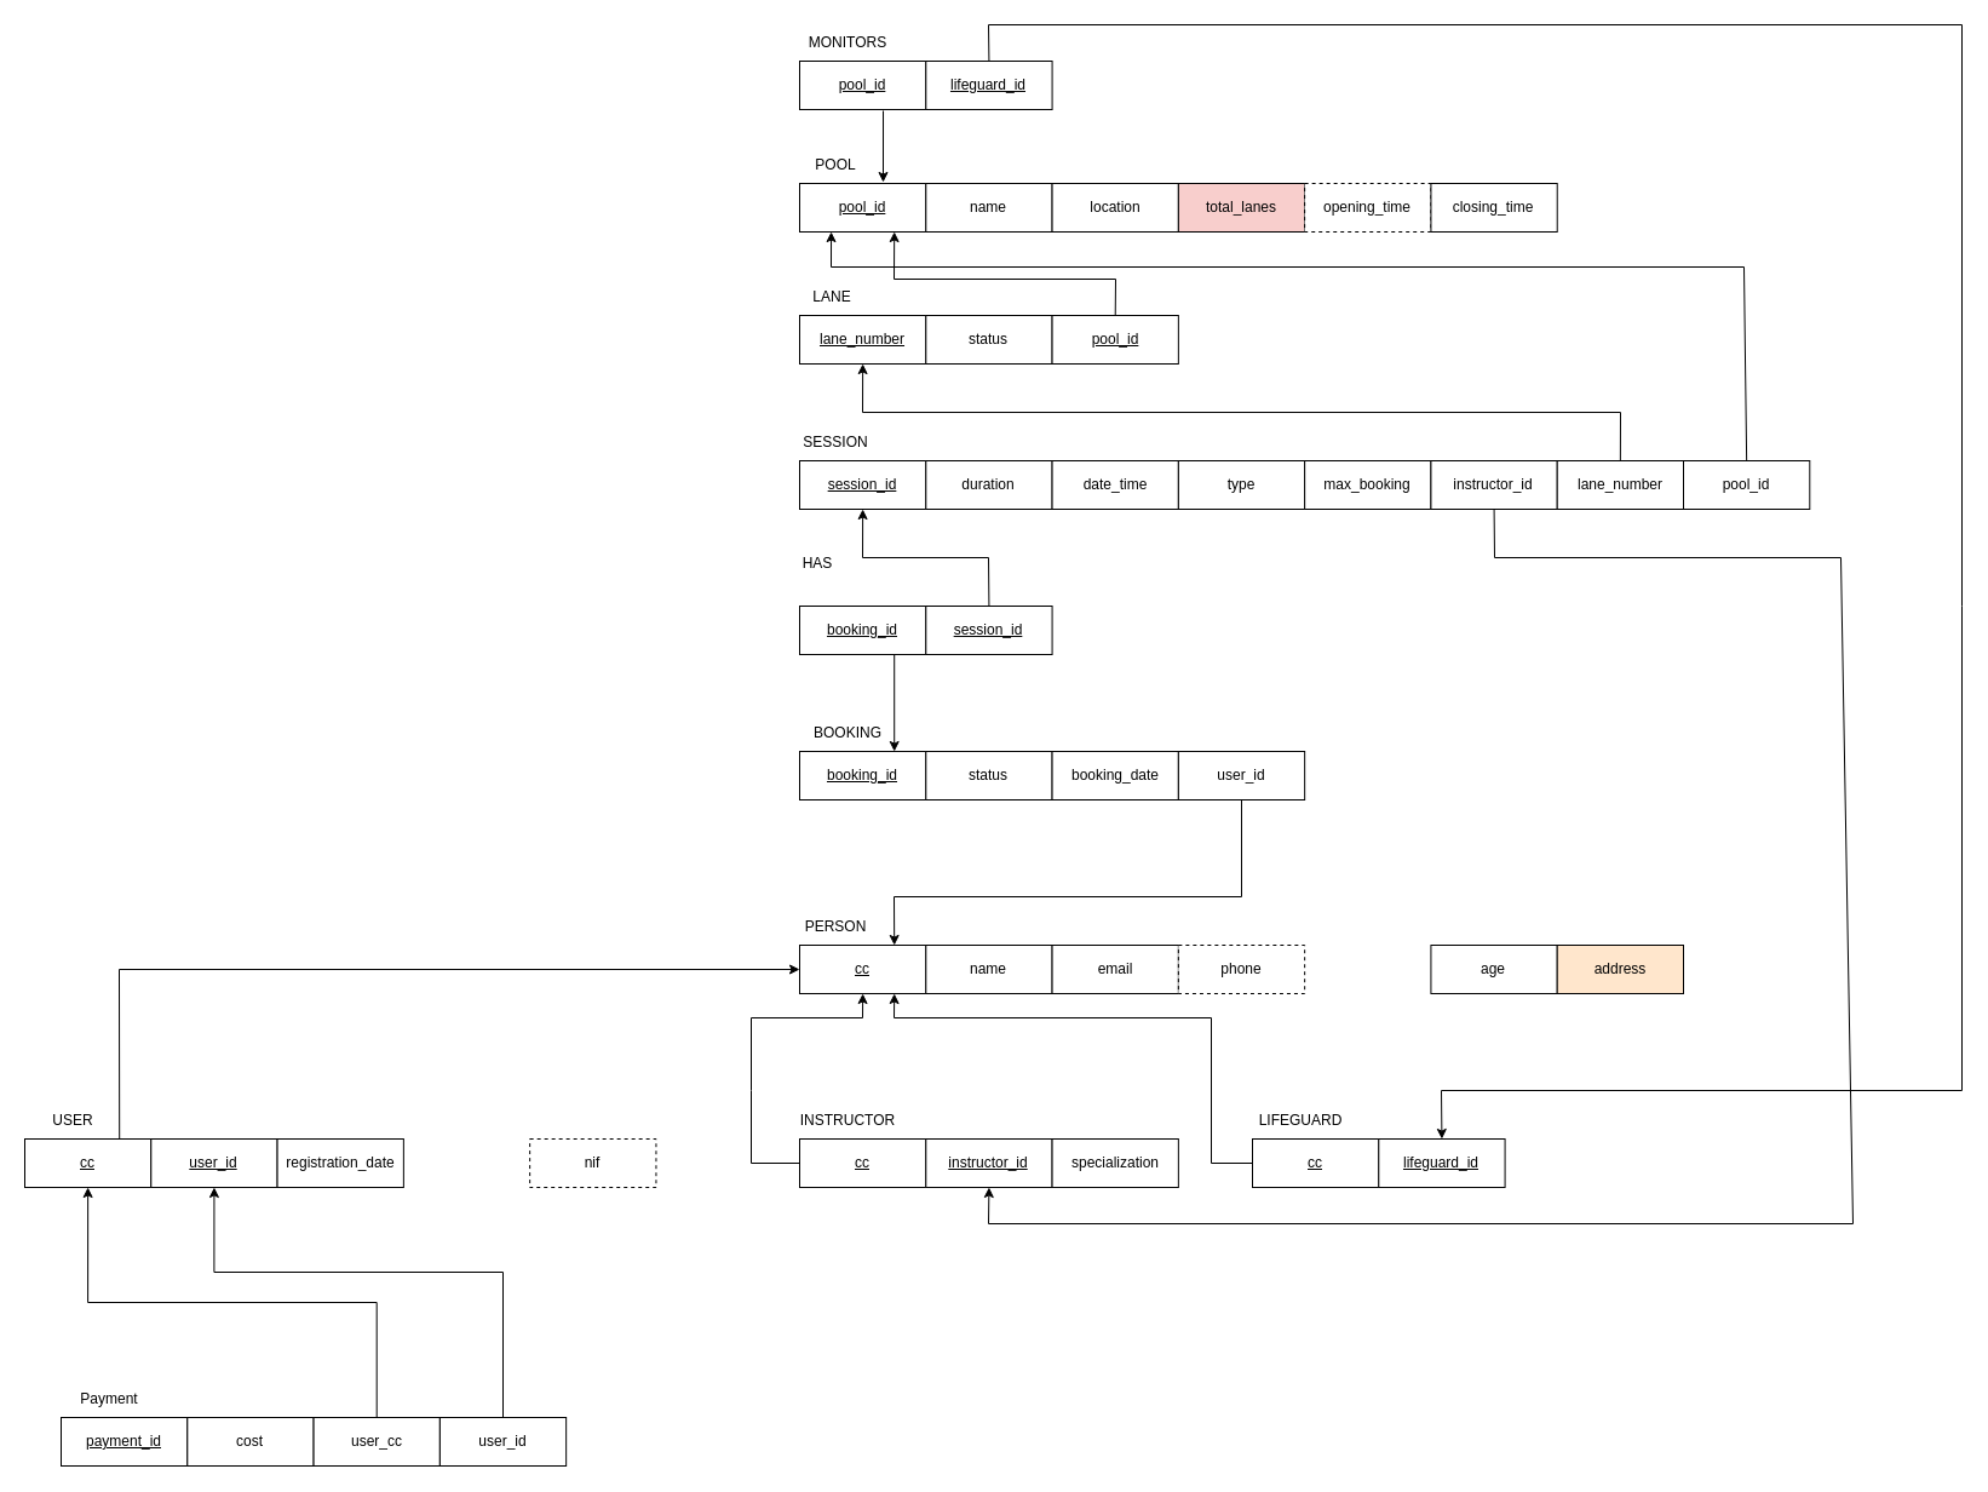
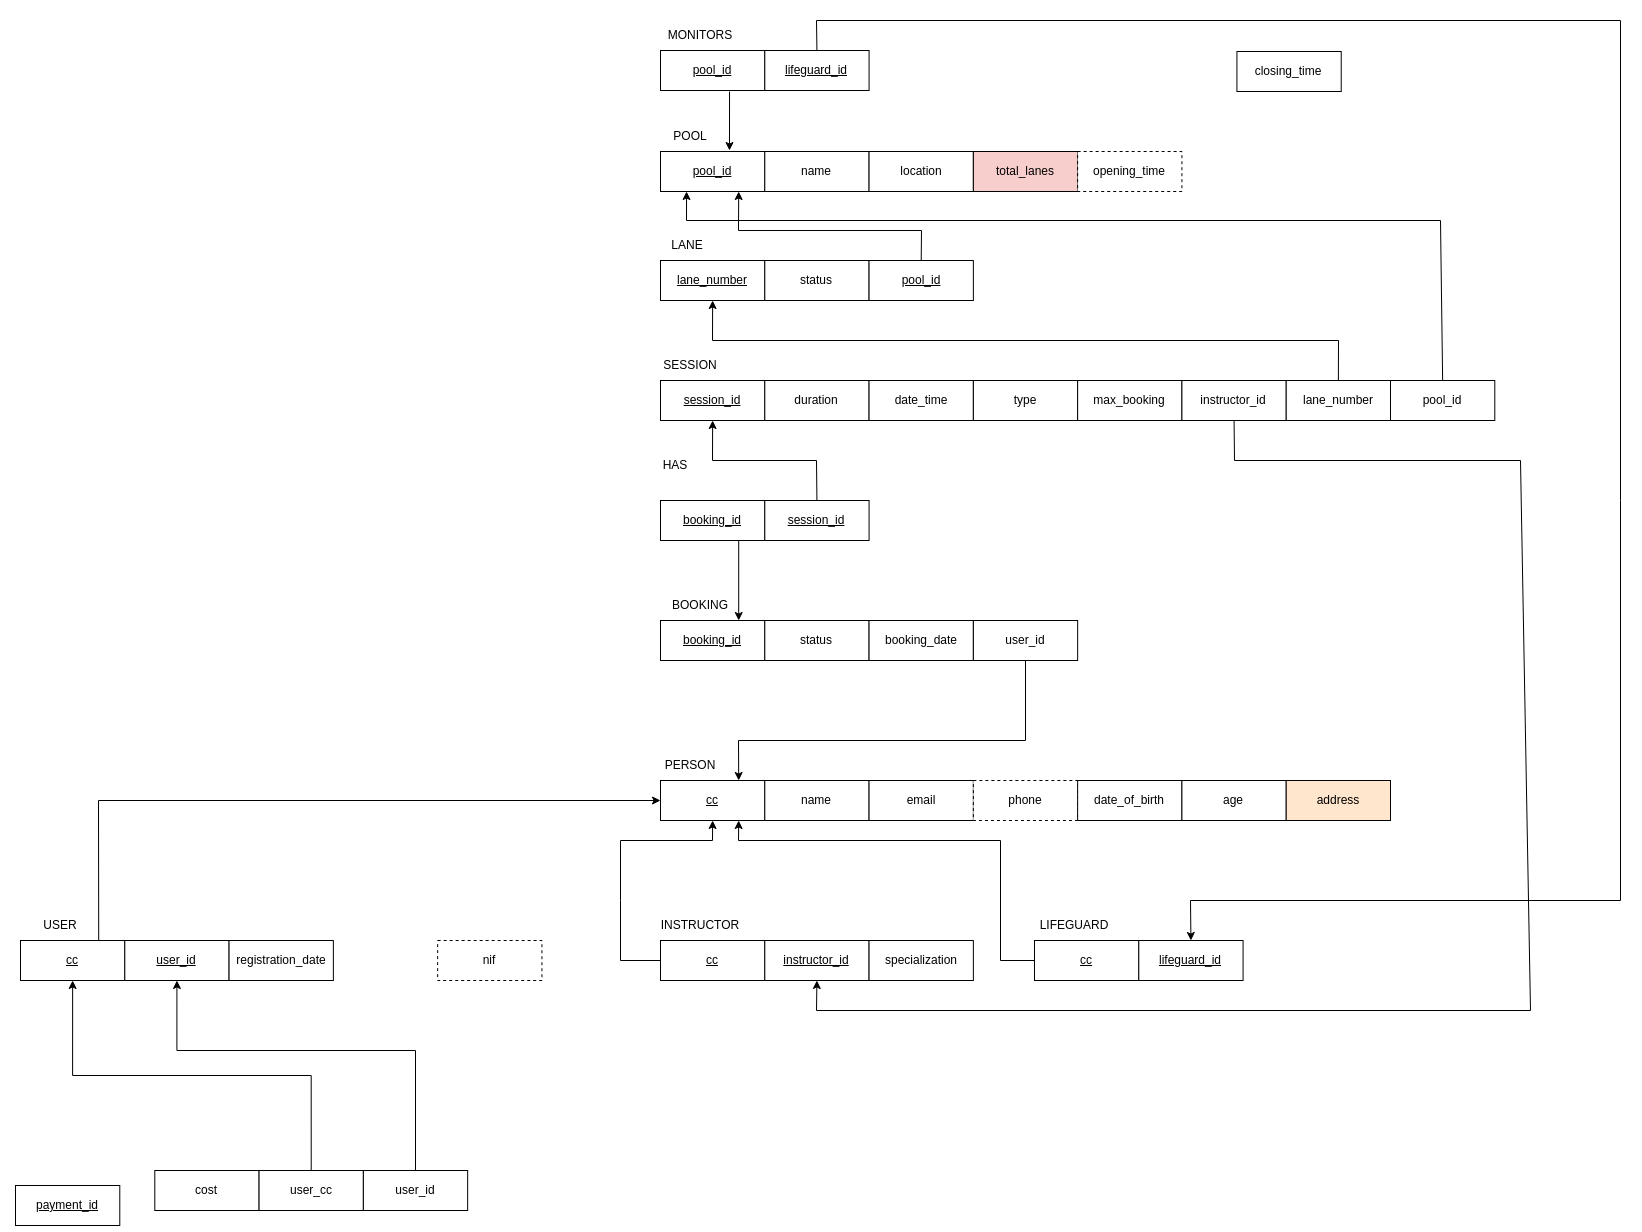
  <mxCell id="0" />
  <mxCell id="1" parent="0" />
  <mxCell id="2" value="PERSON" style="text;html=1;align=center;verticalAlign=middle;whiteSpace=wrap;rounded=0;" parent="1" vertex="1"><mxGeometry x="660" y="750" width="60" height="30" as="geometry" /></mxCell>
  <mxCell id="3" value="" style="group" parent="1" vertex="1" connectable="0"><mxGeometry x="660" y="780" width="730" height="40" as="geometry" /></mxCell>
  <mxCell id="4" value="&lt;u&gt;cc&lt;/u&gt;" style="rounded=0;whiteSpace=wrap;html=1;" parent="3" vertex="1"><mxGeometry width="104.286" height="40" as="geometry" /></mxCell>
  <mxCell id="5" value="name" style="rounded=0;whiteSpace=wrap;html=1;" parent="3" vertex="1"><mxGeometry x="104.286" width="104.286" height="40" as="geometry" /></mxCell>
  <mxCell id="6" value="email" style="rounded=0;whiteSpace=wrap;html=1;" parent="3" vertex="1"><mxGeometry x="208.571" width="104.286" height="40" as="geometry" /></mxCell>
  <mxCell id="7" value="phone" style="rounded=0;whiteSpace=wrap;html=1;dashed=1;" parent="3" vertex="1"><mxGeometry x="312.857" width="104.286" height="40" as="geometry" /></mxCell>
+ <mxCell id="8" value="date_of_birth" style="rounded=0;whiteSpace=wrap;html=1;" parent="3" vertex="1"><mxGeometry x="417.143" width="104.286" height="40" as="geometry" /></mxCell>
  <mxCell id="9" value="age" style="rounded=0;whiteSpace=wrap;html=1;" parent="3" vertex="1"><mxGeometry x="521.429" width="104.286" height="40" as="geometry" /></mxCell>
  <mxCell id="10" value="address" style="rounded=0;whiteSpace=wrap;html=1;fillColor=#ffe6cc;" parent="3" vertex="1"><mxGeometry x="625.714" width="104.286" height="40" as="geometry" /></mxCell>
  <mxCell id="11" value="INSTRUCTOR" style="text;html=1;align=center;verticalAlign=middle;whiteSpace=wrap;rounded=0;" parent="1" vertex="1"><mxGeometry x="670" y="910" width="60" height="30" as="geometry" /></mxCell>
  <mxCell id="12" value="&lt;u&gt;cc&lt;/u&gt;" style="rounded=0;whiteSpace=wrap;html=1;" parent="1" vertex="1"><mxGeometry x="660" y="940" width="104.286" height="40" as="geometry" /></mxCell>
  <mxCell id="13" value="&lt;u&gt;instructor_id&lt;/u&gt;" style="rounded=0;whiteSpace=wrap;html=1;" parent="1" vertex="1"><mxGeometry x="764.286" y="940" width="104.286" height="40" as="geometry" /></mxCell>
  <mxCell id="14" value="specialization" style="rounded=0;whiteSpace=wrap;html=1;" parent="1" vertex="1"><mxGeometry x="868.571" y="940" width="104.286" height="40" as="geometry" /></mxCell>
  <mxCell id="15" value="" style="endArrow=classic;html=1;rounded=0;exitX=0;exitY=0.5;exitDx=0;exitDy=0;entryX=0.5;entryY=1;entryDx=0;entryDy=0;" parent="1" source="12" target="4" edge="1"><mxGeometry width="50" height="50" relative="1" as="geometry"><mxPoint x="750" y="1120" as="sourcePoint" /><mxPoint x="720" y="840" as="targetPoint" /><Array as="points"><mxPoint y="960" x="620" /><mxPoint y="900" x="620" /><mxPoint y="840" x="620" /><mxPoint x="712" y="840" /></Array></mxGeometry></mxCell>
  <mxCell id="16" value="LIFEGUARD" style="text;html=1;align=center;verticalAlign=middle;whiteSpace=wrap;rounded=0;" parent="1" vertex="1"><mxGeometry x="1044" y="910" width="60" height="30" as="geometry" /></mxCell>
  <mxCell id="17" value="&lt;u&gt;cc&lt;/u&gt;" style="rounded=0;whiteSpace=wrap;html=1;" parent="1" vertex="1"><mxGeometry x="1034" y="940" width="104.286" height="40" as="geometry" /></mxCell>
  <mxCell id="18" value="&lt;u&gt;lifeguard_id&lt;/u&gt;" style="rounded=0;whiteSpace=wrap;html=1;" parent="1" vertex="1"><mxGeometry x="1138.286" y="940" width="104.286" height="40" as="geometry" /></mxCell>
  <mxCell id="19" value="" style="endArrow=classic;html=1;rounded=0;exitX=0;exitY=0.5;exitDx=0;exitDy=0;entryX=0.75;entryY=1;entryDx=0;entryDy=0;" parent="1" source="17" target="4" edge="1"><mxGeometry width="50" height="50" relative="1" as="geometry"><mxPoint x="1040" y="970" as="sourcePoint" /><mxPoint x="1000" y="880" as="targetPoint" /><Array as="points"><mxPoint x="1000" y="960" /><mxPoint x="1000" y="840" /><mxPoint x="738" y="840" /></Array></mxGeometry></mxCell>
  <mxCell id="20" value="USER" style="text;html=1;align=center;verticalAlign=middle;whiteSpace=wrap;rounded=0;" parent="1" vertex="1"><mxGeometry x="30" y="910" width="60" height="30" as="geometry" /></mxCell>
  <mxCell id="21" value="&lt;u&gt;cc&lt;/u&gt;" style="rounded=0;whiteSpace=wrap;html=1;" parent="1" vertex="1"><mxGeometry x="20" y="940" width="104.286" height="40" as="geometry" /></mxCell>
  <mxCell id="22" value="&lt;u&gt;user_id&lt;/u&gt;" style="rounded=0;whiteSpace=wrap;html=1;" parent="1" vertex="1"><mxGeometry x="124.286" y="940" width="104.286" height="40" as="geometry" /></mxCell>
  <mxCell id="23" value="registration_date" style="rounded=0;whiteSpace=wrap;html=1;" parent="1" vertex="1"><mxGeometry x="228.571" y="940" width="104.286" height="40" as="geometry" /></mxCell>
  <mxCell id="24" value="" style="endArrow=classic;html=1;rounded=0;exitX=0.75;exitY=0;exitDx=0;exitDy=0;entryX=0;entryY=0.5;entryDx=0;entryDy=0;" parent="1" source="21" target="4" edge="1"><mxGeometry width="50" height="50" relative="1" as="geometry"><mxPoint x="680" y="940" as="sourcePoint" /><mxPoint x="730" y="890" as="targetPoint" /><Array as="points"><mxPoint x="98" y="800" /></Array></mxGeometry></mxCell>
  <mxCell id="25" value="BOOKING" style="text;html=1;align=center;verticalAlign=middle;whiteSpace=wrap;rounded=0;" parent="1" vertex="1"><mxGeometry x="670" y="590" width="60" height="30" as="geometry" /></mxCell>
  <mxCell id="26" value="&lt;u&gt;booking_id&lt;/u&gt;" style="rounded=0;whiteSpace=wrap;html=1;" parent="1" vertex="1"><mxGeometry x="660" y="620" width="104.286" height="40" as="geometry" /></mxCell>
  <mxCell id="27" value="status" style="rounded=0;whiteSpace=wrap;html=1;" parent="1" vertex="1"><mxGeometry x="764.286" y="620" width="104.286" height="40" as="geometry" /></mxCell>
  <mxCell id="28" value="booking_date&lt;span style=&quot;caret-color: rgba(0, 0, 0, 0); color: rgba(0, 0, 0, 0); font-family: monospace; font-size: 0px; text-align: start; white-space: nowrap;&quot;&gt;%3CmxGraphModel%3E%3Croot%3E%3CmxCell%20id%3D%220%22%2F%3E%3CmxCell%20id%3D%221%22%20parent%3D%220%22%2F%3E%3CmxCell%20id%3D%222%22%20value%3D%22%22%20style%3D%22endArrow%3Dnone%3Bdashed%3D1%3Bhtml%3D1%3Brounded%3D0%3BexitX%3D0.5%3BexitY%3D1%3BexitDx%3D0%3BexitDy%3D0%3BentryX%3D0.5%3BentryY%3D0%3BentryDx%3D0%3BentryDy%3D0%3B%22%20edge%3D%221%22%20target%3D%223%22%20parent%3D%221%22%3E%3CmxGeometry%20width%3D%2250%22%20height%3D%2250%22%20relative%3D%221%22%20as%3D%22geometry%22%3E%3CmxPoint%20x%3D%22-180%22%20y%3D%22942%22%20as%3D%22sourcePoint%22%2F%3E%3CmxPoint%20x%3D%22-50%22%20y%3D%22906.72%22%20as%3D%22targetPoint%22%2F%3E%3C%2FmxGeometry%3E%3C%2FmxCell%3E%3CmxCell%20id%3D%223%22%20value%3D%22Free%2C%20Full%2C%20Under%20maintenance%26amp%3Bnbsp%3B%22%20style%3D%22rounded%3D1%3BwhiteSpace%3Dwrap%3Bhtml%3D1%3B%22%20vertex%3D%221%22%20parent%3D%221%22%3E%3CmxGeometry%20x%3D%22-240%22%20y%3D%22986.72%22%20width%3D%22120%22%20height%3D%2260%22%20as%3D%22geometry%22%2F%3E%3C%2FmxCell%3E%3C%2Froot%3E%3C%2FmxGraphModel%3E&lt;/span&gt;" style="rounded=0;whiteSpace=wrap;html=1;" parent="1" vertex="1"><mxGeometry x="868.571" y="620" width="104.286" height="40" as="geometry" /></mxCell>
  <mxCell id="29" value="user_id" style="rounded=0;whiteSpace=wrap;html=1;" parent="1" vertex="1"><mxGeometry x="972.861" y="620" width="104.286" height="40" as="geometry" /></mxCell>
  <mxCell id="30" value="" style="endArrow=classic;html=1;rounded=0;exitX=0.5;exitY=1;exitDx=0;exitDy=0;entryX=0.75;entryY=0;entryDx=0;entryDy=0;" parent="1" source="29" target="4" edge="1"><mxGeometry width="50" height="50" relative="1" as="geometry"><mxPoint x="940" y="880" as="sourcePoint" /><mxPoint x="990" y="830" as="targetPoint" /><Array as="points"><mxPoint x="1025" y="740" /><mxPoint x="738" y="740" /></Array></mxGeometry></mxCell>
  <mxCell id="31" value="HAS" style="text;html=1;align=center;verticalAlign=middle;whiteSpace=wrap;rounded=0;" parent="1" vertex="1"><mxGeometry x="645" y="450" width="60" height="30" as="geometry" /></mxCell>
  <mxCell id="32" value="&lt;u&gt;booking_id&lt;/u&gt;" style="rounded=0;whiteSpace=wrap;html=1;" parent="1" vertex="1"><mxGeometry x="660" y="500" width="104.286" height="40" as="geometry" /></mxCell>
  <mxCell id="33" value="&lt;u&gt;session_id&lt;/u&gt;" style="rounded=0;whiteSpace=wrap;html=1;" parent="1" vertex="1"><mxGeometry x="764.286" y="500" width="104.286" height="40" as="geometry" /></mxCell>
  <mxCell id="34" value="" style="endArrow=classic;html=1;rounded=0;exitX=0.75;exitY=1;exitDx=0;exitDy=0;entryX=0.75;entryY=0;entryDx=0;entryDy=0;" parent="1" source="32" target="26" edge="1"><mxGeometry width="50" height="50" relative="1" as="geometry"><mxPoint x="940" y="710" as="sourcePoint" /><mxPoint x="990" y="660" as="targetPoint" /></mxGeometry></mxCell>
  <mxCell id="35" value="SESSION" style="text;html=1;align=center;verticalAlign=middle;whiteSpace=wrap;rounded=0;" parent="1" vertex="1"><mxGeometry x="660" y="350" width="60" height="30" as="geometry" /></mxCell>
  <mxCell id="36" value="&lt;u&gt;session_id&lt;/u&gt;" style="rounded=0;whiteSpace=wrap;html=1;" parent="1" vertex="1"><mxGeometry x="660" y="380" width="104.286" height="40" as="geometry" /></mxCell>
  <mxCell id="37" value="duration" style="rounded=0;whiteSpace=wrap;html=1;" parent="1" vertex="1"><mxGeometry x="764.286" y="380" width="104.286" height="40" as="geometry" /></mxCell>
  <mxCell id="38" value="date_time" style="rounded=0;whiteSpace=wrap;html=1;" parent="1" vertex="1"><mxGeometry x="868.571" y="380" width="104.286" height="40" as="geometry" /></mxCell>
  <mxCell id="39" value="type" style="rounded=0;whiteSpace=wrap;html=1;" parent="1" vertex="1"><mxGeometry x="972.857" y="380" width="104.286" height="40" as="geometry" /></mxCell>
  <mxCell id="40" value="max_booking" style="rounded=0;whiteSpace=wrap;html=1;" parent="1" vertex="1"><mxGeometry x="1077.143" y="380" width="104.286" height="40" as="geometry" /></mxCell>
  <mxCell id="41" value="" style="endArrow=classic;html=1;rounded=0;exitX=0.5;exitY=0;exitDx=0;exitDy=0;entryX=0.5;entryY=1;entryDx=0;entryDy=0;" parent="1" source="33" target="36" edge="1"><mxGeometry width="50" height="50" relative="1" as="geometry"><mxPoint x="940" y="650" as="sourcePoint" /><mxPoint x="990" y="600" as="targetPoint" /><Array as="points"><mxPoint x="816" y="460" /><mxPoint x="712" y="460" /></Array></mxGeometry></mxCell>
  <mxCell id="42" value="instructor_id" style="rounded=0;whiteSpace=wrap;html=1;" parent="1" vertex="1"><mxGeometry x="1181.433" y="380" width="104.286" height="40" as="geometry" /></mxCell>
  <mxCell id="43" value="lane_number" style="rounded=0;whiteSpace=wrap;html=1;" parent="1" vertex="1"><mxGeometry x="1285.723" y="380" width="104.286" height="40" as="geometry" /></mxCell>
  <mxCell id="44" value="pool_id" style="rounded=0;whiteSpace=wrap;html=1;" parent="1" vertex="1"><mxGeometry x="1390.003" y="380" width="104.286" height="40" as="geometry" /></mxCell>
  <mxCell id="45" value="" style="endArrow=classic;html=1;rounded=0;exitX=0.5;exitY=1;exitDx=0;exitDy=0;entryX=0.5;entryY=1;entryDx=0;entryDy=0;" parent="1" source="42" target="13" edge="1"><mxGeometry width="50" height="50" relative="1" as="geometry"><mxPoint x="870" as="sourcePoint" y="740" /><mxPoint x="920" y="690" as="targetPoint" /><Array as="points"><mxPoint x="1234" y="460" /><mxPoint x="1520" y="460" /><mxPoint x="1530" y="1010" /><mxPoint x="816" y="1010" /></Array></mxGeometry></mxCell>
  <mxCell id="46" value="LANE" style="text;html=1;align=center;verticalAlign=middle;whiteSpace=wrap;rounded=0;" parent="1" vertex="1"><mxGeometry x="656.86" y="230" width="60" height="30" as="geometry" /></mxCell>
  <mxCell id="47" value="&lt;u&gt;lane_number&lt;/u&gt;" style="rounded=0;whiteSpace=wrap;html=1;" parent="1" vertex="1"><mxGeometry x="660" y="260" width="104.286" height="40" as="geometry" /></mxCell>
  <mxCell id="48" value="status" style="rounded=0;whiteSpace=wrap;html=1;" parent="1" vertex="1"><mxGeometry x="764.286" y="260" width="104.286" height="40" as="geometry" /></mxCell>
  <mxCell id="49" value="&lt;u&gt;pool_id&lt;/u&gt;" style="rounded=0;whiteSpace=wrap;html=1;" parent="1" vertex="1"><mxGeometry x="868.571" y="260" width="104.286" height="40" as="geometry" /></mxCell>
  <mxCell id="50" value="" style="endArrow=classic;html=1;rounded=0;exitX=0.5;exitY=0;exitDx=0;exitDy=0;entryX=0.5;entryY=1;entryDx=0;entryDy=0;" parent="1" source="43" target="47" edge="1"><mxGeometry width="50" height="50" relative="1" as="geometry"><mxPoint x="940" y="460" as="sourcePoint" /><mxPoint x="990" y="410" as="targetPoint" /><Array as="points"><mxPoint x="1338" y="340" /><mxPoint x="712" y="340" /></Array></mxGeometry></mxCell>
  <mxCell id="51" value="POOL" style="text;html=1;align=center;verticalAlign=middle;whiteSpace=wrap;rounded=0;" parent="1" vertex="1"><mxGeometry x="660" y="121" width="60" height="30" as="geometry" /></mxCell>
  <mxCell id="52" value="&lt;u&gt;pool_id&lt;/u&gt;" style="rounded=0;whiteSpace=wrap;html=1;" parent="1" vertex="1"><mxGeometry x="660" y="151" width="104.286" height="40" as="geometry" /></mxCell>
  <mxCell id="53" value="name" style="rounded=0;whiteSpace=wrap;html=1;" parent="1" vertex="1"><mxGeometry x="764.286" y="151" width="104.286" height="40" as="geometry" /></mxCell>
  <mxCell id="54" value="location" style="rounded=0;whiteSpace=wrap;html=1;" parent="1" vertex="1"><mxGeometry x="868.571" y="151" width="104.286" height="40" as="geometry" /></mxCell>
  <mxCell id="55" value="total_lanes" style="rounded=0;whiteSpace=wrap;html=1;fillColor=#f8cecc;" parent="1" vertex="1"><mxGeometry x="972.857" y="151" width="104.286" height="40" as="geometry" /></mxCell>
  <mxCell id="56" value="opening_time" style="rounded=0;whiteSpace=wrap;html=1;dashed=1;" parent="1" vertex="1"><mxGeometry x="1077.143" y="151" width="104.286" height="40" as="geometry" /></mxCell>
- <mxCell id="57" value="closing_time" style="rounded=0;whiteSpace=wrap;html=1;" parent="1" vertex="1"><mxGeometry x="1181.433" y="151" width="104.286" height="40" as="geometry" /></mxCell>
+ <mxCell id="57" value="closing_time" style="rounded=0;whiteSpace=wrap;html=1;" parent="1" vertex="1"><mxGeometry x="1236.433" y="51" width="104.286" height="40" as="geometry" /></mxCell>
  <mxCell id="58" value="" style="endArrow=classic;html=1;rounded=0;exitX=0.5;exitY=0;exitDx=0;exitDy=0;entryX=0.25;entryY=1;entryDx=0;entryDy=0;" parent="1" source="44" target="52" edge="1"><mxGeometry width="50" height="50" relative="1" as="geometry"><mxPoint x="940" y="320" as="sourcePoint" /><mxPoint x="990" y="270" as="targetPoint" /><Array as="points"><mxPoint x="1440" y="220" /><mxPoint x="686" y="220" /></Array></mxGeometry></mxCell>
  <mxCell id="59" value="" style="endArrow=classic;html=1;rounded=0;exitX=0.5;exitY=0;exitDx=0;exitDy=0;entryX=0.75;entryY=1;entryDx=0;entryDy=0;" parent="1" source="49" target="52" edge="1"><mxGeometry width="50" height="50" relative="1" as="geometry"><mxPoint x="1025" y="260" as="sourcePoint" /><mxPoint x="990" y="270" as="targetPoint" /><Array as="points"><mxPoint x="921" y="230" /><mxPoint x="738" y="230" /></Array></mxGeometry></mxCell>
  <mxCell id="60" value="MONITORS" style="text;html=1;align=center;verticalAlign=middle;whiteSpace=wrap;rounded=0;" parent="1" vertex="1"><mxGeometry x="670" y="20" width="60" height="30" as="geometry" /></mxCell>
  <mxCell id="61" value="&lt;u&gt;pool_id&lt;/u&gt;" style="rounded=0;whiteSpace=wrap;html=1;" parent="1" vertex="1"><mxGeometry x="660" y="50" width="104.286" height="40" as="geometry" /></mxCell>
  <mxCell id="62" value="&lt;u&gt;lifeguard_id&lt;/u&gt;" style="rounded=0;whiteSpace=wrap;html=1;" parent="1" vertex="1"><mxGeometry x="764.286" y="50" width="104.286" height="40" as="geometry" /></mxCell>
  <mxCell id="63" value="" style="endArrow=classic;html=1;rounded=0;exitX=0.662;exitY=1.025;exitDx=0;exitDy=0;exitPerimeter=0;" parent="1" source="61" edge="1"><mxGeometry width="50" height="50" relative="1" as="geometry"><mxPoint x="910" y="170" as="sourcePoint" /><mxPoint x="729" y="150" as="targetPoint" /></mxGeometry></mxCell>
  <mxCell id="64" value="" style="endArrow=classic;html=1;rounded=0;exitX=0.5;exitY=0;exitDx=0;exitDy=0;entryX=0.5;entryY=0;entryDx=0;entryDy=0;" parent="1" source="62" target="18" edge="1"><mxGeometry width="50" height="50" relative="1" as="geometry"><mxPoint x="910" y="300" as="sourcePoint" /><mxPoint x="960" y="250" as="targetPoint" /><Array as="points"><mxPoint x="816" y="20" /><mxPoint x="1620" y="20" /><mxPoint x="1620" y="500" /><mxPoint x="1620" y="900" /><mxPoint x="1190" y="900" /></Array></mxGeometry></mxCell>
  <mxCell id="65" value="nif" style="rounded=0;whiteSpace=wrap;html=1;dashed=1;" parent="1" vertex="1"><mxGeometry x="437.151" y="940" width="104.286" height="40" as="geometry" /></mxCell>
- <mxCell id="66" value="Payment" style="text;html=1;align=center;verticalAlign=middle;whiteSpace=wrap;rounded=0;" parent="1" vertex="1"><mxGeometry x="60" y="1140" width="60" height="30" as="geometry" /></mxCell>
- <mxCell id="67" value="&lt;u&gt;payment_id&lt;/u&gt;" style="rounded=0;whiteSpace=wrap;html=1;" parent="1" vertex="1"><mxGeometry x="50" y="1170" width="104.286" height="40" as="geometry" /></mxCell>
+ <mxCell id="67" value="&lt;u&gt;payment_id&lt;/u&gt;" style="rounded=0;whiteSpace=wrap;html=1;" parent="1" vertex="1"><mxGeometry x="15" y="1185" width="104.286" height="40" as="geometry" /></mxCell>
  <mxCell id="68" value="cost" style="rounded=0;whiteSpace=wrap;html=1;" parent="1" vertex="1"><mxGeometry x="154.286" y="1170" width="104.286" height="40" as="geometry" /></mxCell>
  <mxCell id="69" style="edgeStyle=orthogonalEdgeStyle;rounded=0;orthogonalLoop=1;jettySize=auto;html=1;exitX=0.5;exitY=0;exitDx=0;exitDy=0;entryX=0.5;entryY=1;entryDx=0;entryDy=0;" parent="1" source="70" target="21" edge="1"><mxGeometry relative="1" as="geometry" /></mxCell>
  <mxCell id="70" value="user_cc" style="rounded=0;whiteSpace=wrap;html=1;" parent="1" vertex="1"><mxGeometry x="258.571" y="1170" width="104.286" height="40" as="geometry" /></mxCell>
  <mxCell id="71" style="edgeStyle=orthogonalEdgeStyle;rounded=0;orthogonalLoop=1;jettySize=auto;html=1;exitX=0.5;exitY=0;exitDx=0;exitDy=0;entryX=0.5;entryY=1;entryDx=0;entryDy=0;" parent="1" source="72" target="22" edge="1"><mxGeometry relative="1" as="geometry"><Array as="points"><mxPoint x="415" y="1050" /><mxPoint x="176" y="1050" /></Array></mxGeometry></mxCell>
  <mxCell id="72" value="user_id" style="rounded=0;whiteSpace=wrap;html=1;" parent="1" vertex="1"><mxGeometry x="362.861" y="1170" width="104.286" height="40" as="geometry" /></mxCell>
